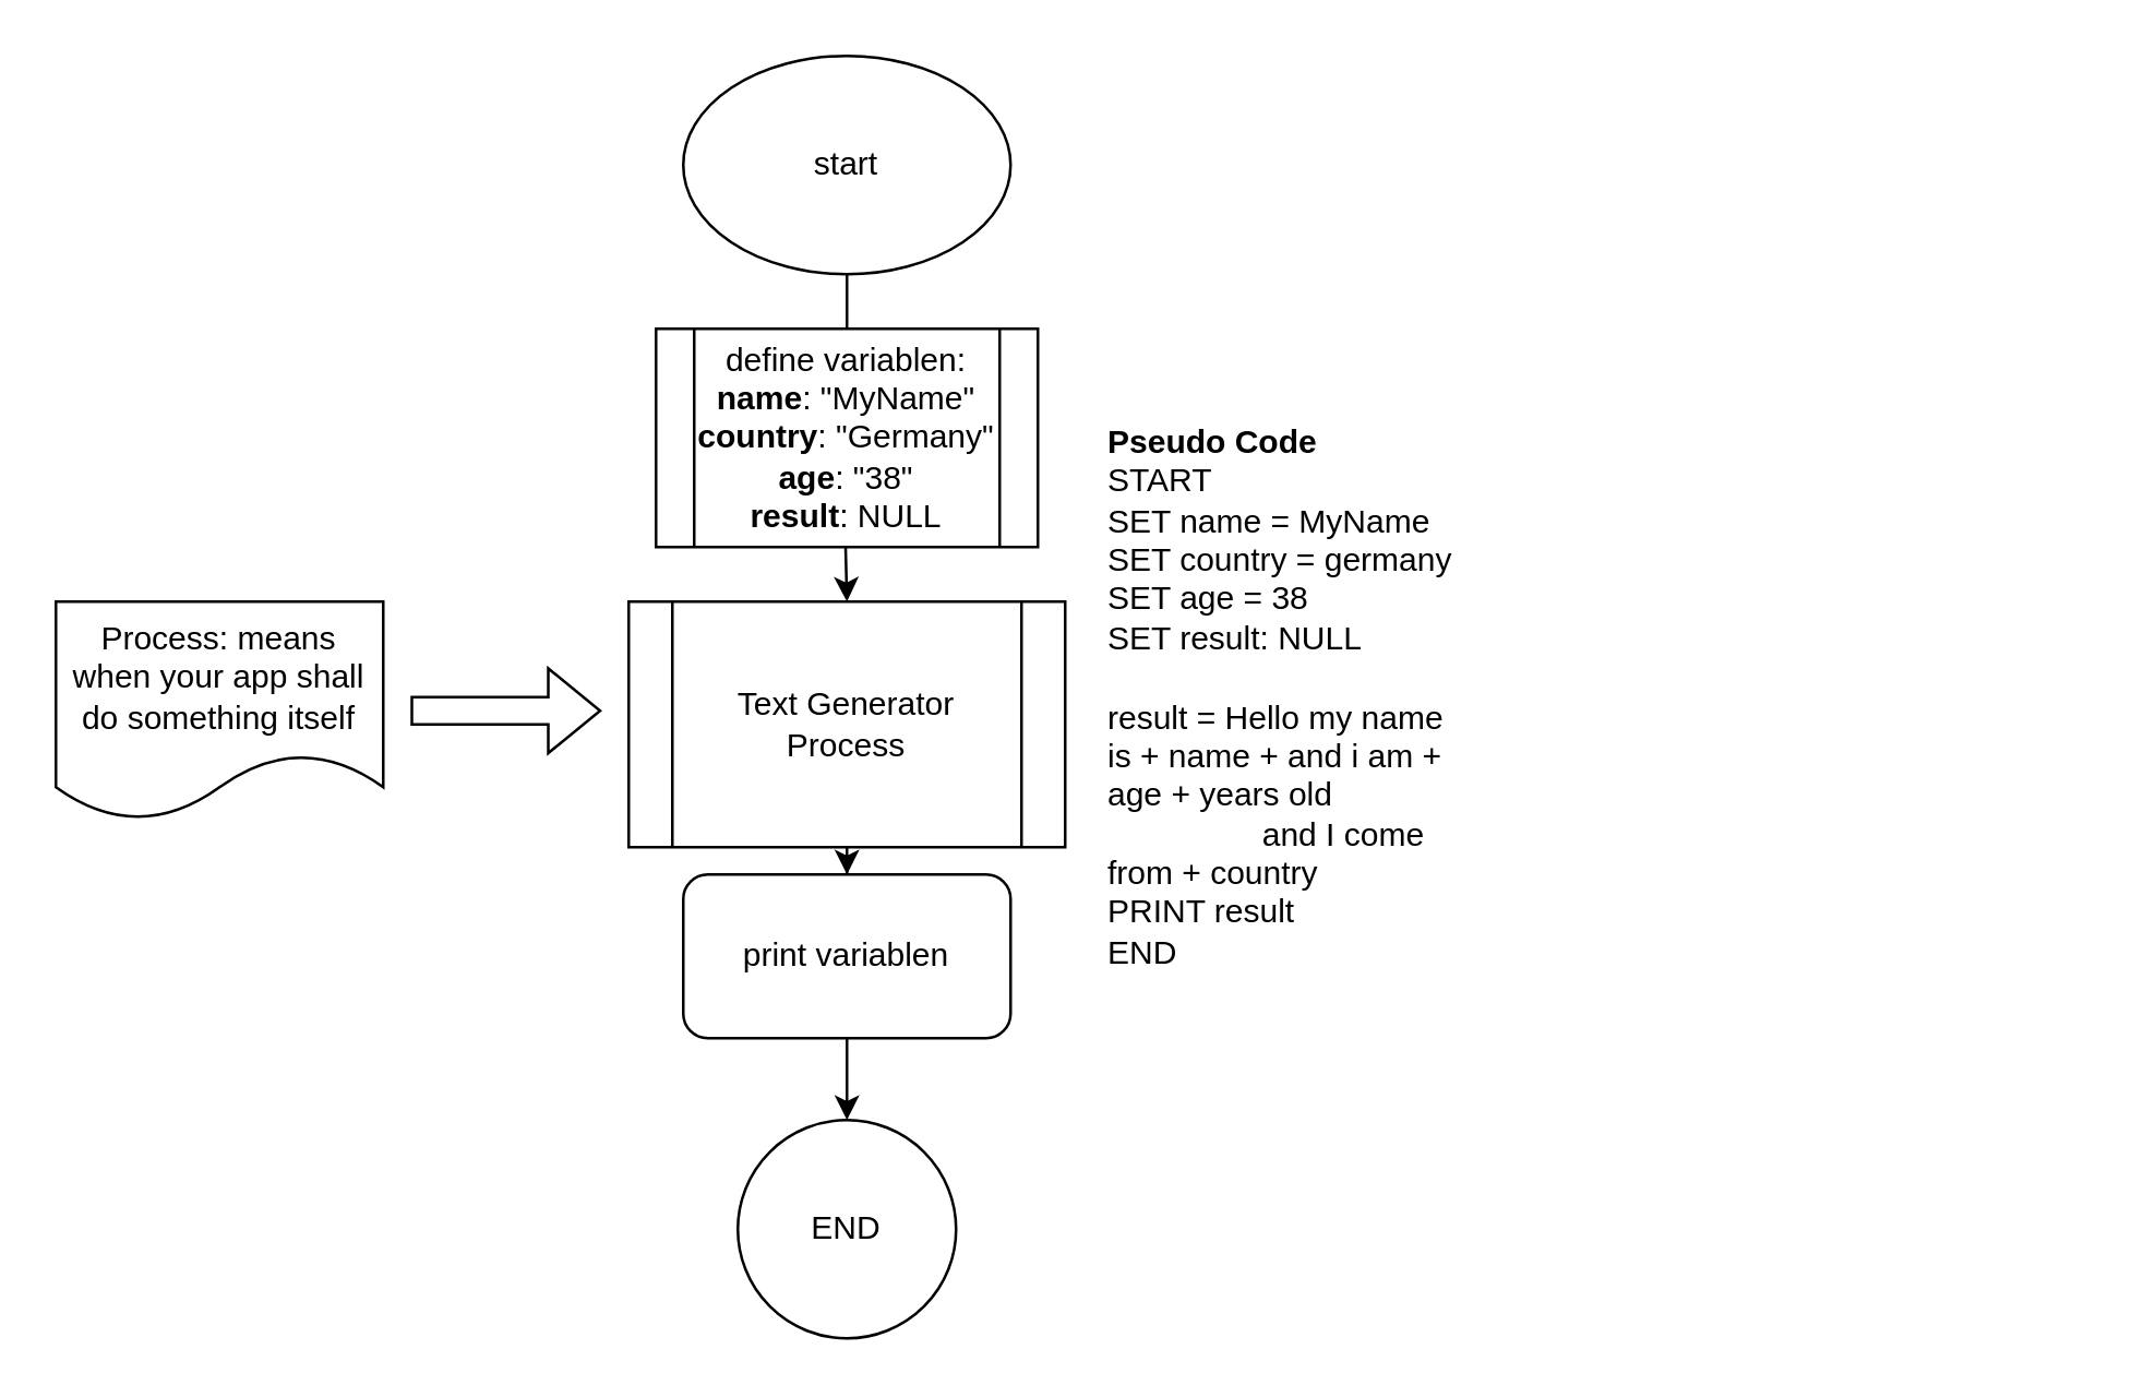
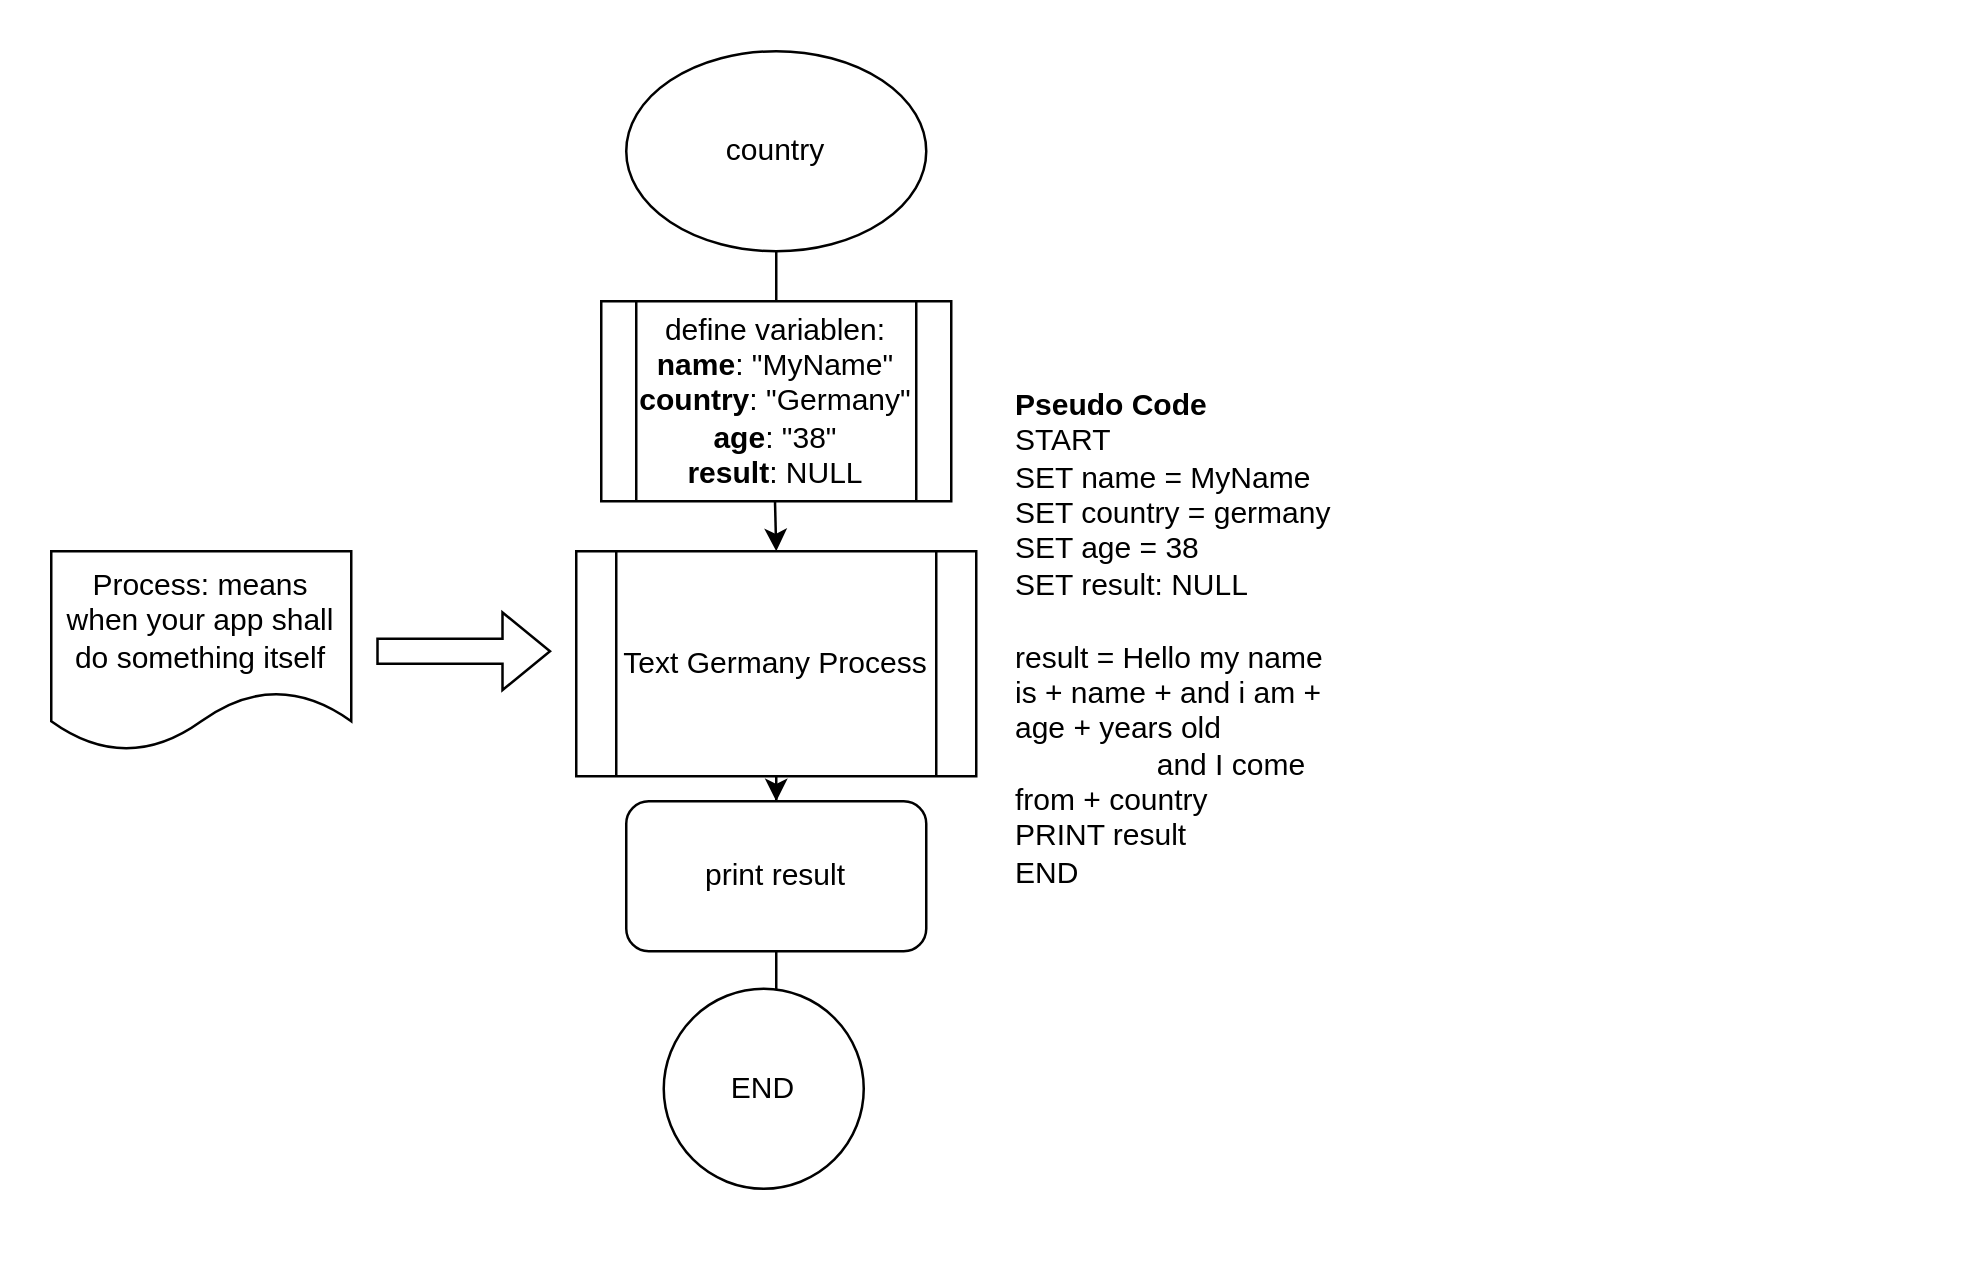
  <mxCell id="0" />
  <mxCell id="1" parent="0" />
  <mxCell id="2" value="" style="edgeStyle=orthogonalEdgeStyle;rounded=0;orthogonalLoop=1;jettySize=auto;html=1;" edge="1" parent="1" source="3"><mxGeometry relative="1" as="geometry"><mxPoint x="310" y="180" as="targetPoint" /></mxGeometry></mxCell>
- <mxCell id="3" value="start" style="ellipse;whiteSpace=wrap;html=1;" vertex="1" parent="1"><mxGeometry x="250" y="20" width="120" height="80" as="geometry" /></mxCell>
+ <mxCell id="3" value="country" style="ellipse;whiteSpace=wrap;html=1;" vertex="1" parent="1"><mxGeometry x="250" y="20" width="120" height="80" as="geometry" /></mxCell>
  <mxCell id="4" value="define variablen:&lt;div&gt;&lt;b&gt;name&lt;/b&gt;: &quot;MyName&quot;&lt;/div&gt;&lt;div&gt;&lt;b&gt;country&lt;/b&gt;: &quot;Germany&quot;&lt;/div&gt;&lt;div&gt;&lt;b&gt;age&lt;/b&gt;: &quot;38&quot;&lt;/div&gt;&lt;div&gt;&lt;b&gt;result&lt;/b&gt;: NULL&lt;/div&gt;" style="shape=process;whiteSpace=wrap;html=1;backgroundOutline=1;" vertex="1" parent="1"><mxGeometry x="240" y="120" width="140" height="80" as="geometry" /></mxCell>
  <mxCell id="5" value="Process: means when your app shall do something itself" style="shape=document;whiteSpace=wrap;html=1;boundedLbl=1;" vertex="1" parent="1"><mxGeometry x="20" y="220" width="120" height="80" as="geometry" /></mxCell>
  <mxCell id="6" value="" style="shape=flexArrow;endArrow=classic;html=1;rounded=0;" edge="1" parent="1"><mxGeometry width="50" height="50" relative="1" as="geometry"><mxPoint x="150" y="260" as="sourcePoint" /><mxPoint x="220" y="260" as="targetPoint" /></mxGeometry></mxCell>
  <mxCell id="7" value="" style="edgeStyle=orthogonalEdgeStyle;rounded=0;orthogonalLoop=1;jettySize=auto;html=1;dashed=1;" edge="1" parent="1" source="8" target="10"><mxGeometry relative="1" as="geometry" /></mxCell>
- <mxCell id="8" value="Text Generator Process" style="shape=process;whiteSpace=wrap;html=1;backgroundOutline=1;" vertex="1" parent="1"><mxGeometry x="230" y="220" width="160" height="90" as="geometry" /></mxCell>
+ <mxCell id="8" value="Text Germany Process" style="shape=process;whiteSpace=wrap;html=1;backgroundOutline=1;" vertex="1" parent="1"><mxGeometry x="230" y="220" width="160" height="90" as="geometry" /></mxCell>
  <mxCell id="9" value="" style="edgeStyle=orthogonalEdgeStyle;rounded=0;orthogonalLoop=1;jettySize=auto;html=1;" edge="1" parent="1" source="10" target="11"><mxGeometry relative="1" as="geometry" /></mxCell>
- <mxCell id="10" value="print variablen" style="rounded=1;whiteSpace=wrap;html=1;" vertex="1" parent="1"><mxGeometry x="250" y="320" width="120" height="60" as="geometry" /></mxCell>
- <mxCell id="11" value="END" style="ellipse;whiteSpace=wrap;html=1;rounded=1;" vertex="1" parent="1"><mxGeometry x="270" y="410" width="80" height="80" as="geometry" /></mxCell>
+ <mxCell id="10" value="print result" style="rounded=1;whiteSpace=wrap;html=1;" vertex="1" parent="1"><mxGeometry x="250" y="320" width="120" height="60" as="geometry" /></mxCell>
+ <mxCell id="11" value="END" style="ellipse;whiteSpace=wrap;html=1;rounded=1;" vertex="1" parent="1"><mxGeometry x="265" y="395" width="80" height="80" as="geometry" /></mxCell>
  <mxCell id="12" value="" style="endArrow=classic;html=1;rounded=0;" edge="1" parent="1"><mxGeometry width="50" height="50" relative="1" as="geometry"><mxPoint x="309.5" y="200" as="sourcePoint" /><mxPoint x="310" y="220" as="targetPoint" /></mxGeometry></mxCell>
  <mxCell id="13" value="&lt;b&gt;Pseudo Code&lt;/b&gt;&lt;div&gt;START&lt;br&gt;&lt;div&gt;SET name = MyName&lt;/div&gt;&lt;/div&gt;&lt;div&gt;SET country = germany&lt;/div&gt;&lt;div&gt;SET age = 38&lt;/div&gt;&lt;div&gt;SET result: NULL&lt;/div&gt;&lt;div&gt;&lt;br&gt;&lt;/div&gt;&lt;div&gt;result =&amp;nbsp;&lt;span style=&quot;text-wrap-mode: wrap; background-color: transparent; color: light-dark(rgb(0, 0, 0), rgb(255, 255, 255));&quot;&gt;Hello my name is + name + and i am + age + years old&lt;/span&gt;&lt;/div&gt;&lt;div&gt;&lt;span style=&quot;text-wrap-mode: wrap; background-color: transparent; color: light-dark(rgb(0, 0, 0), rgb(255, 255, 255));&quot;&gt;&lt;span style=&quot;white-space: pre;&quot;&gt;&#09;&lt;/span&gt;&lt;span style=&quot;white-space: pre;&quot;&gt;&#09;&lt;/span&gt;&amp;nbsp;&lt;/span&gt;&lt;span style=&quot;background-color: transparent; color: light-dark(rgb(0, 0, 0), rgb(255, 255, 255)); text-wrap-mode: wrap;&quot;&gt;and I come from + country&lt;/span&gt;&lt;/div&gt;&lt;div&gt;&lt;span style=&quot;text-wrap-mode: wrap; background-color: transparent; color: light-dark(rgb(0, 0, 0), rgb(255, 255, 255));&quot;&gt;PRINT result&lt;/span&gt;&lt;/div&gt;&lt;div&gt;&lt;span style=&quot;text-wrap-mode: wrap; background-color: transparent; color: light-dark(rgb(0, 0, 0), rgb(255, 255, 255));&quot;&gt;END&lt;/span&gt;&lt;/div&gt;" style="text;html=1;align=left;verticalAlign=middle;resizable=0;points=[];autosize=1;strokeColor=none;fillColor=none;" vertex="1" parent="1"><mxGeometry x="404" y="170" width="360" height="170" as="geometry" /></mxCell>
